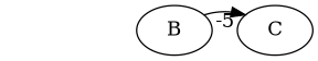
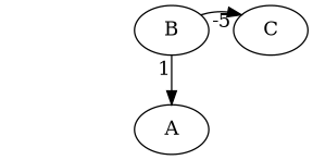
  digraph {
    rank1 [style=invisible]
    B
    C
+   A
    subgraph sub_1 {
      rank=same
      rankdir=LR
      rank1
      B
      C
    }
    rank1 -> B [style=invis]
    B -> C [style=invis]
    B -> C [xlabel=-5]
+   B -> A [xlabel=1]
  }
